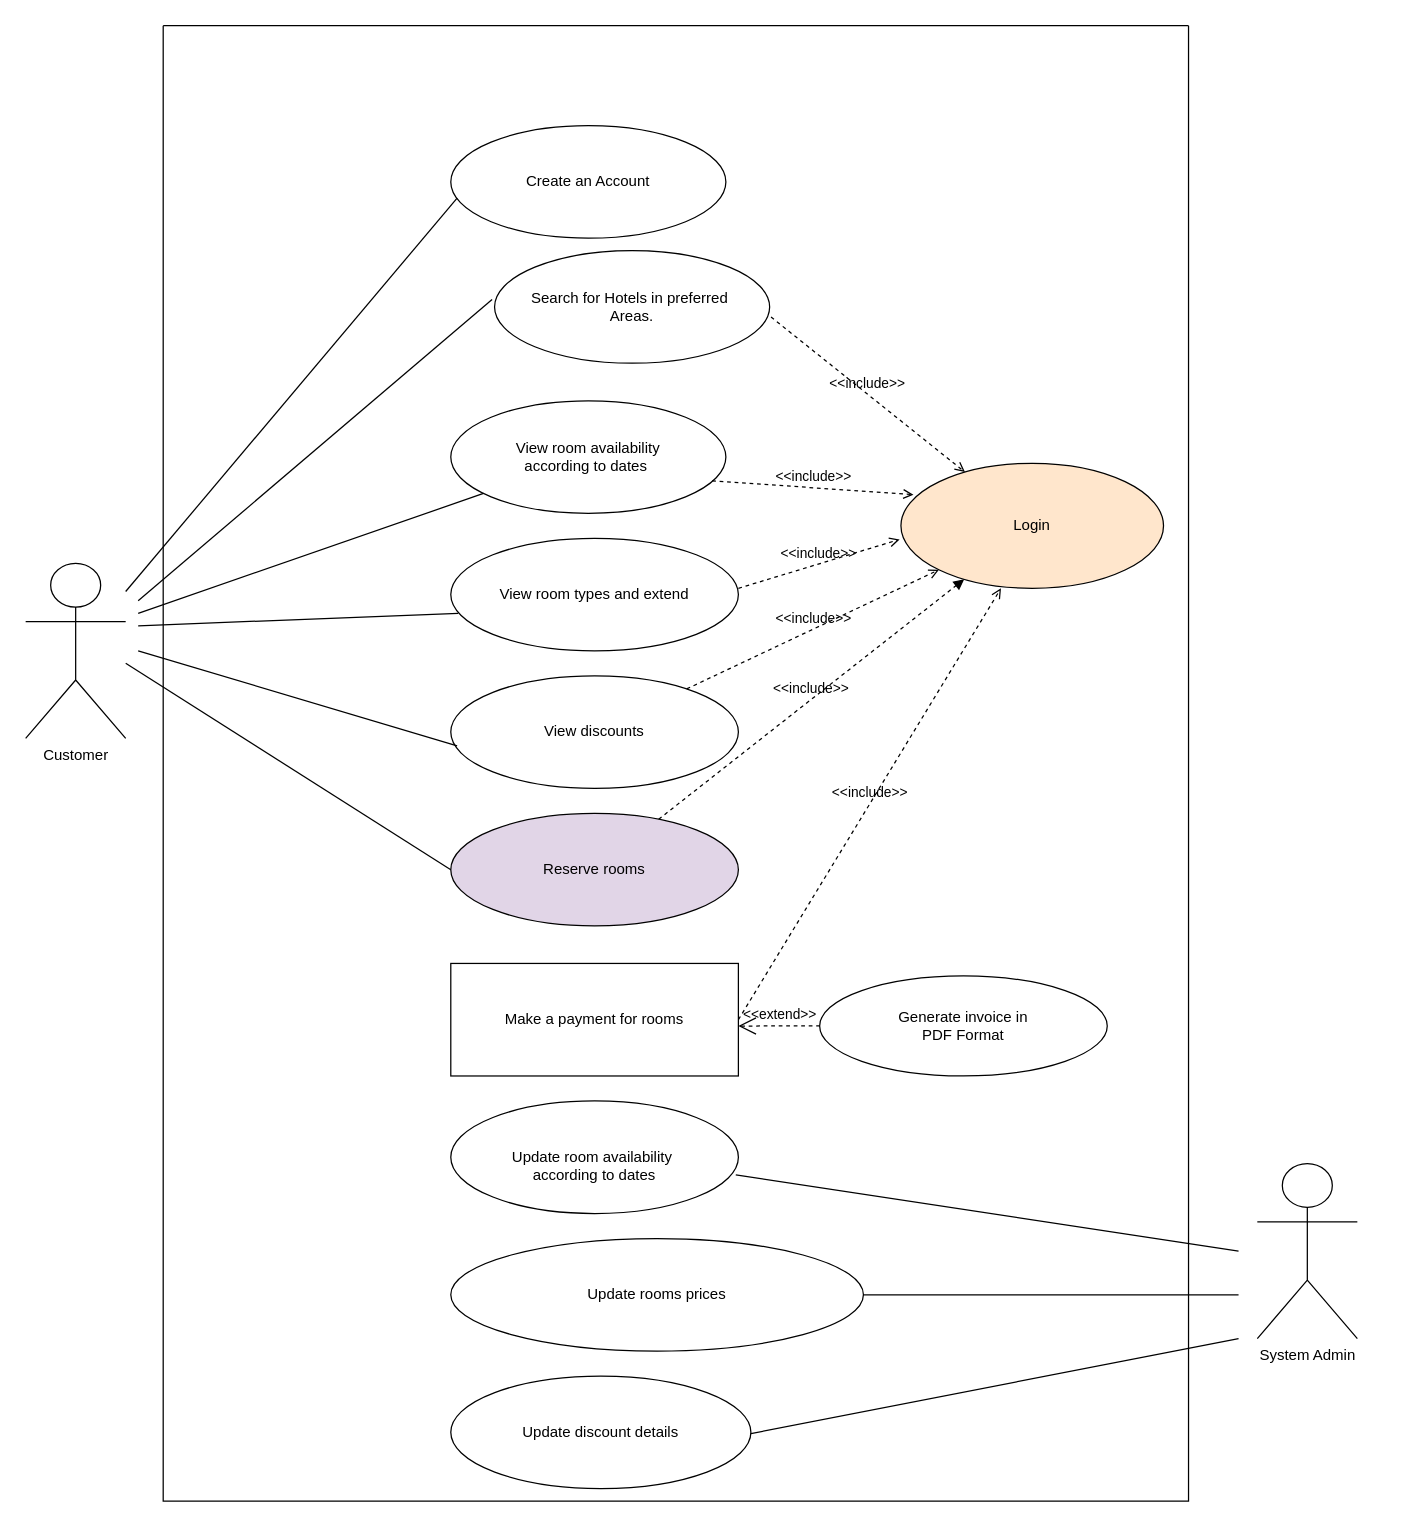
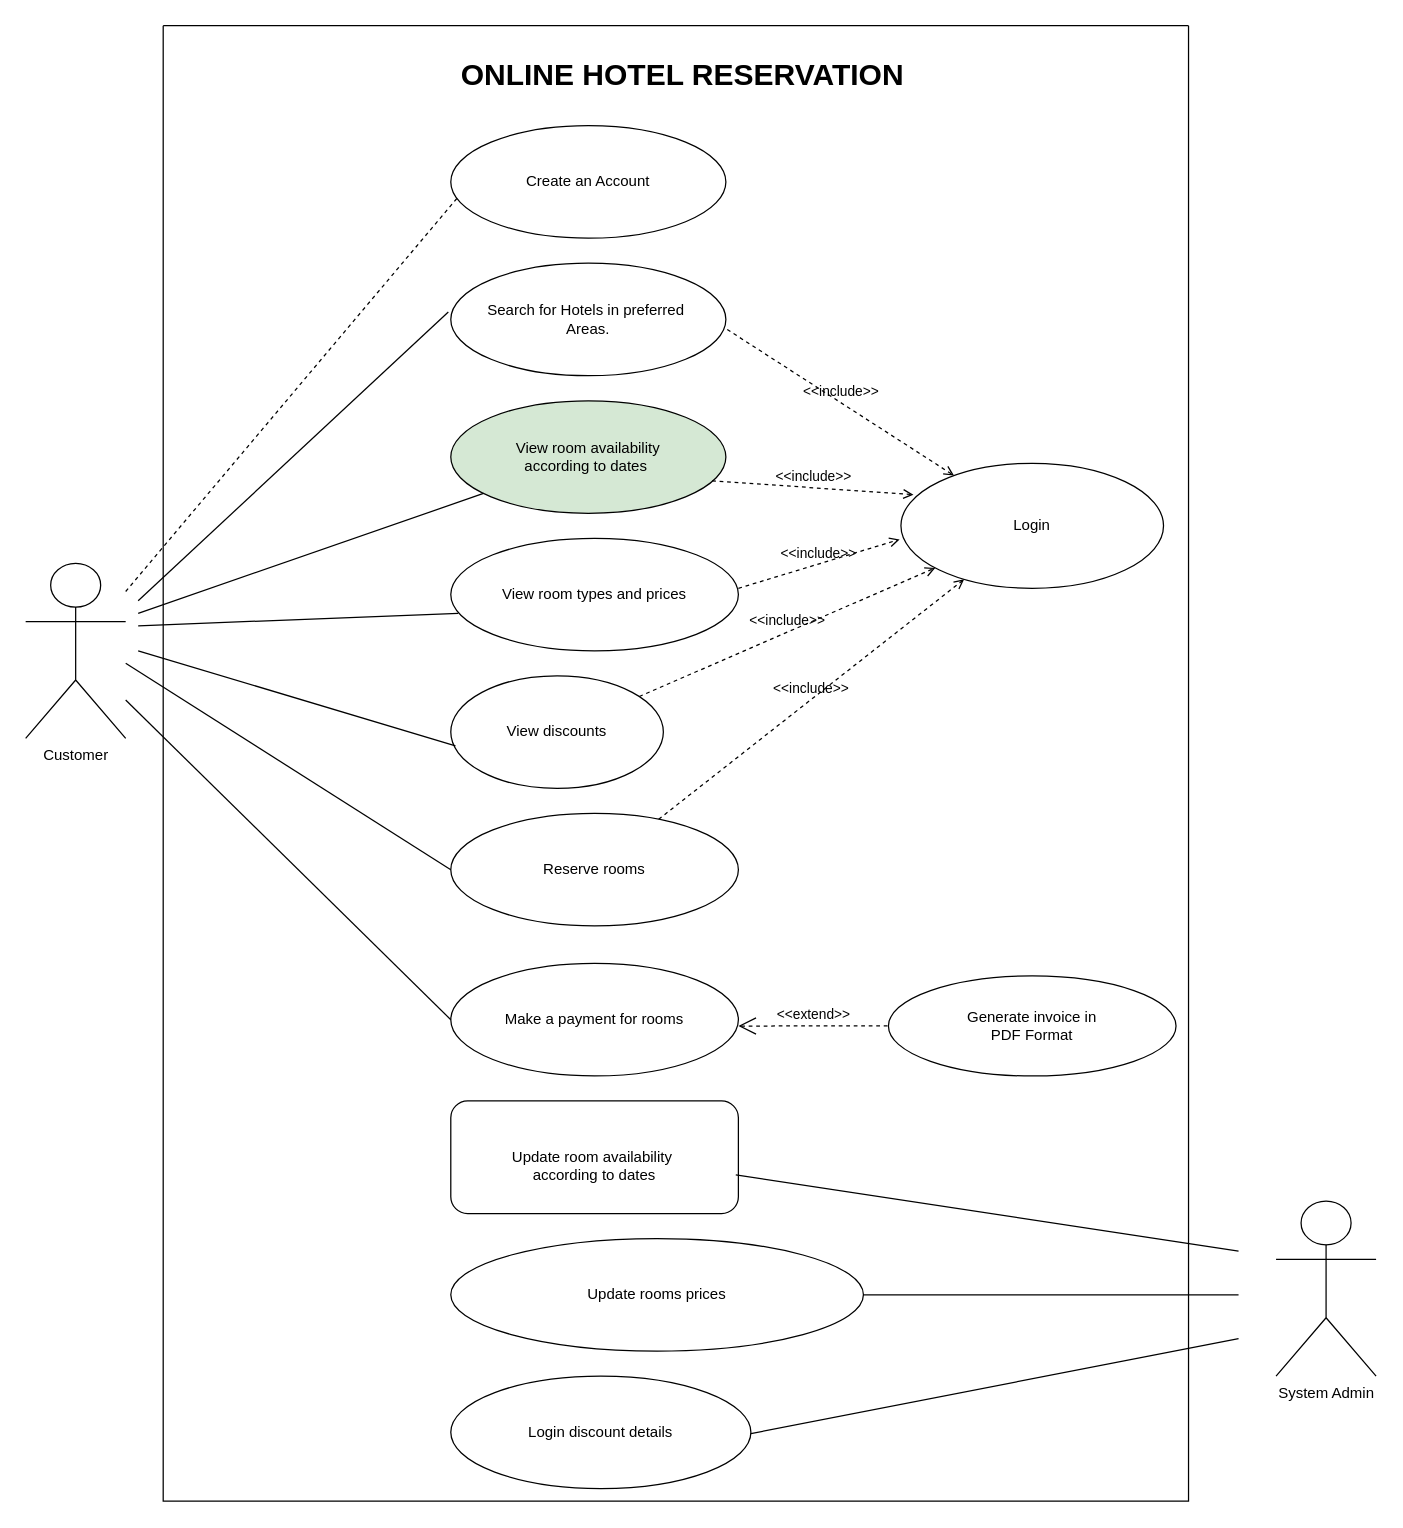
  <mxCell id="0" />
  <mxCell id="1" parent="0" />
  <mxCell id="2" value="Customer" style="shape=umlActor;html=1;verticalLabelPosition=bottom;verticalAlign=top;align=center;" vertex="1" parent="1"><mxGeometry x="20" y="450" width="80" height="140" as="geometry" /></mxCell>
  <mxCell id="3" value="Create an Account" style="ellipse;whiteSpace=wrap;html=1;" vertex="1" parent="1"><mxGeometry x="360" y="100" width="220" height="90" as="geometry" /></mxCell>
- <mxCell id="4" value="Search for Hotels in preferred&amp;nbsp;&lt;div&gt;Areas.&lt;/div&gt;" style="ellipse;whiteSpace=wrap;html=1;" vertex="1" parent="1"><mxGeometry x="395" y="200" width="220" height="90" as="geometry" /></mxCell>
- <mxCell id="5" value="View room availability&lt;div&gt;according to dates&amp;nbsp;&lt;/div&gt;" style="ellipse;whiteSpace=wrap;html=1;" vertex="1" parent="1"><mxGeometry x="360" y="320" width="220" height="90" as="geometry" /></mxCell>
- <mxCell id="6" value="View room types and extend" style="ellipse;whiteSpace=wrap;html=1;" vertex="1" parent="1"><mxGeometry x="360" y="430" width="230" height="90" as="geometry" /></mxCell>
- <mxCell id="7" value="View discounts" style="ellipse;whiteSpace=wrap;html=1;" vertex="1" parent="1"><mxGeometry x="360" y="540" width="230" height="90" as="geometry" /></mxCell>
- <mxCell id="8" value="Reserve rooms" style="ellipse;whiteSpace=wrap;html=1;fillColor=#e1d5e7;" vertex="1" parent="1"><mxGeometry x="360" y="650" width="230" height="90" as="geometry" /></mxCell>
- <mxCell id="9" value="Make a payment for rooms" style="whiteSpace=wrap;html=1;rounded=0;" vertex="1" parent="1"><mxGeometry x="360" y="770" width="230" height="90" as="geometry" /></mxCell>
- <mxCell id="10" value="&lt;div&gt;&lt;br&gt;&lt;/div&gt;&lt;div&gt;Update room availability&amp;nbsp;&lt;/div&gt;&lt;div&gt;according to dates&lt;/div&gt;" style="ellipse;whiteSpace=wrap;html=1;" vertex="1" parent="1"><mxGeometry x="360" y="880" width="230" height="90" as="geometry" /></mxCell>
+ <mxCell id="4" value="Search for Hotels in preferred&amp;nbsp;&lt;div&gt;Areas.&lt;/div&gt;" style="ellipse;whiteSpace=wrap;html=1;" vertex="1" parent="1"><mxGeometry x="360" y="210" width="220" height="90" as="geometry" /></mxCell>
+ <mxCell id="5" value="View room availability&lt;div&gt;according to dates&amp;nbsp;&lt;/div&gt;" style="ellipse;whiteSpace=wrap;html=1;fillColor=#d5e8d4;" vertex="1" parent="1"><mxGeometry x="360" y="320" width="220" height="90" as="geometry" /></mxCell>
+ <mxCell id="6" value="View room types and prices" style="ellipse;whiteSpace=wrap;html=1;" vertex="1" parent="1"><mxGeometry x="360" y="430" width="230" height="90" as="geometry" /></mxCell>
+ <mxCell id="7" value="View discounts" style="ellipse;whiteSpace=wrap;html=1;" vertex="1" parent="1"><mxGeometry x="360" y="540" width="170" height="90" as="geometry" /></mxCell>
+ <mxCell id="8" value="Reserve rooms" style="ellipse;whiteSpace=wrap;html=1;" vertex="1" parent="1"><mxGeometry x="360" y="650" width="230" height="90" as="geometry" /></mxCell>
+ <mxCell id="9" value="Make a payment for rooms" style="ellipse;whiteSpace=wrap;html=1;" vertex="1" parent="1"><mxGeometry x="360" y="770" width="230" height="90" as="geometry" /></mxCell>
+ <mxCell id="10" value="&lt;div&gt;&lt;br&gt;&lt;/div&gt;&lt;div&gt;Update room availability&amp;nbsp;&lt;/div&gt;&lt;div&gt;according to dates&lt;/div&gt;" style="whiteSpace=wrap;html=1;rounded=1;" vertex="1" parent="1"><mxGeometry x="360" y="880" width="230" height="90" as="geometry" /></mxCell>
  <mxCell id="11" value="Update rooms prices" style="ellipse;whiteSpace=wrap;html=1;" vertex="1" parent="1"><mxGeometry x="360" y="990" width="330" height="90" as="geometry" /></mxCell>
- <mxCell id="12" value="Update discount details" style="ellipse;whiteSpace=wrap;html=1;" vertex="1" parent="1"><mxGeometry x="360" y="1100" width="240" height="90" as="geometry" /></mxCell>
- <mxCell id="13" value="System Admin" style="shape=umlActor;html=1;verticalLabelPosition=bottom;verticalAlign=top;align=center;" vertex="1" parent="1"><mxGeometry x="1005" y="930" width="80" height="140" as="geometry" /></mxCell>
- <mxCell id="14" value="Login" style="ellipse;whiteSpace=wrap;html=1;fillColor=#ffe6cc;" vertex="1" parent="1"><mxGeometry x="720" y="370" width="210" height="100" as="geometry" /></mxCell>
- <mxCell id="15" value="Generate invoice in&lt;div&gt;PDF Format&lt;/div&gt;" style="ellipse;whiteSpace=wrap;html=1;" vertex="1" parent="1"><mxGeometry x="655" y="780" width="230" height="80" as="geometry" /></mxCell>
- <mxCell id="16" value="" style="edgeStyle=none;html=1;endArrow=none;verticalAlign=bottom;rounded=0;entryX=0.023;entryY=0.644;entryDx=0;entryDy=0;entryPerimeter=0;" edge="1" parent="1" source="2" target="3"><mxGeometry width="160" relative="1" as="geometry"><mxPoint x="100" y="440" as="sourcePoint" /><mxPoint x="570" y="340" as="targetPoint" /></mxGeometry></mxCell>
+ <mxCell id="12" value="Login discount details" style="ellipse;whiteSpace=wrap;html=1;" vertex="1" parent="1"><mxGeometry x="360" y="1100" width="240" height="90" as="geometry" /></mxCell>
+ <mxCell id="13" value="System Admin" style="shape=umlActor;html=1;verticalLabelPosition=bottom;verticalAlign=top;align=center;" vertex="1" parent="1"><mxGeometry x="1020" y="960" width="80" height="140" as="geometry" /></mxCell>
+ <mxCell id="14" value="Login" style="ellipse;whiteSpace=wrap;html=1;" vertex="1" parent="1"><mxGeometry x="720" y="370" width="210" height="100" as="geometry" /></mxCell>
+ <mxCell id="15" value="Generate invoice in&lt;div&gt;PDF Format&lt;/div&gt;" style="ellipse;whiteSpace=wrap;html=1;" vertex="1" parent="1"><mxGeometry x="710" y="780" width="230" height="80" as="geometry" /></mxCell>
+ <mxCell id="16" value="" style="edgeStyle=none;html=1;endArrow=none;verticalAlign=bottom;rounded=0;entryX=0.023;entryY=0.644;entryDx=0;entryDy=0;entryPerimeter=0;dashed=1;" edge="1" parent="1" source="2" target="3"><mxGeometry width="160" relative="1" as="geometry"><mxPoint x="100" y="440" as="sourcePoint" /><mxPoint x="570" y="340" as="targetPoint" /></mxGeometry></mxCell>
  <mxCell id="17" value="" style="edgeStyle=none;html=1;endArrow=none;verticalAlign=bottom;rounded=0;entryX=-0.009;entryY=0.433;entryDx=0;entryDy=0;entryPerimeter=0;" edge="1" parent="1" target="4"><mxGeometry width="160" relative="1" as="geometry"><mxPoint x="110" y="480" as="sourcePoint" /><mxPoint x="365" y="190.04" as="targetPoint" /></mxGeometry></mxCell>
  <mxCell id="18" value="" style="edgeStyle=none;html=1;endArrow=none;verticalAlign=bottom;rounded=0;" edge="1" parent="1" target="5"><mxGeometry width="160" relative="1" as="geometry"><mxPoint x="110" y="490" as="sourcePoint" /><mxPoint x="358" y="280.03" as="targetPoint" /></mxGeometry></mxCell>
  <mxCell id="19" value="" style="edgeStyle=none;html=1;endArrow=none;verticalAlign=bottom;rounded=0;entryX=0.026;entryY=0.667;entryDx=0;entryDy=0;entryPerimeter=0;" edge="1" parent="1" target="6"><mxGeometry width="160" relative="1" as="geometry"><mxPoint x="110" y="500" as="sourcePoint" /><mxPoint x="394" y="429.55" as="targetPoint" /></mxGeometry></mxCell>
  <mxCell id="20" value="" style="edgeStyle=none;html=1;endArrow=none;verticalAlign=bottom;rounded=0;entryX=0.022;entryY=0.622;entryDx=0;entryDy=0;entryPerimeter=0;" edge="1" parent="1" target="7"><mxGeometry width="160" relative="1" as="geometry"><mxPoint x="110" y="520" as="sourcePoint" /><mxPoint x="366" y="529.97" as="targetPoint" /></mxGeometry></mxCell>
  <mxCell id="21" value="" style="edgeStyle=none;html=1;endArrow=none;verticalAlign=bottom;rounded=0;entryX=0;entryY=0.5;entryDx=0;entryDy=0;" edge="1" parent="1" target="8"><mxGeometry width="160" relative="1" as="geometry"><mxPoint x="100" y="530" as="sourcePoint" /><mxPoint x="365" y="645.94" as="targetPoint" /></mxGeometry></mxCell>
+ <mxCell id="22" value="" style="edgeStyle=none;html=1;endArrow=none;verticalAlign=bottom;rounded=0;entryX=0;entryY=0.5;entryDx=0;entryDy=0;" edge="1" parent="1" source="2" target="9"><mxGeometry width="160" relative="1" as="geometry"><mxPoint x="100" y="599.67" as="sourcePoint" /><mxPoint x="360" y="751.67" as="targetPoint" /></mxGeometry></mxCell>
  <mxCell id="23" value="" style="edgeStyle=none;html=1;endArrow=none;verticalAlign=bottom;rounded=0;exitX=0.991;exitY=0.656;exitDx=0;exitDy=0;exitPerimeter=0;" edge="1" parent="1" source="10"><mxGeometry width="160" relative="1" as="geometry"><mxPoint x="400" y="1000" as="sourcePoint" /><mxPoint x="990" y="1000" as="targetPoint" /></mxGeometry></mxCell>
  <mxCell id="24" value="" style="edgeStyle=none;html=1;endArrow=none;verticalAlign=bottom;rounded=0;exitX=1;exitY=0.5;exitDx=0;exitDy=0;" edge="1" parent="1" source="11"><mxGeometry width="160" relative="1" as="geometry"><mxPoint x="590" y="1020" as="sourcePoint" /><mxPoint x="990" y="1035" as="targetPoint" /></mxGeometry></mxCell>
  <mxCell id="25" value="" style="edgeStyle=none;html=1;endArrow=none;verticalAlign=bottom;rounded=0;exitX=1.004;exitY=0.4;exitDx=0;exitDy=0;exitPerimeter=0;" edge="1" parent="1"><mxGeometry width="160" relative="1" as="geometry"><mxPoint x="600" y="1146" as="sourcePoint" /><mxPoint x="990" y="1070" as="targetPoint" /></mxGeometry></mxCell>
  <mxCell id="26" value="&amp;lt;&amp;lt;include&amp;gt;&amp;gt;" style="edgeStyle=none;html=1;endArrow=open;verticalAlign=bottom;dashed=1;labelBackgroundColor=none;rounded=0;exitX=1.005;exitY=0.589;exitDx=0;exitDy=0;exitPerimeter=0;" edge="1" parent="1" source="4" target="14"><mxGeometry width="160" relative="1" as="geometry"><mxPoint x="400" y="500" as="sourcePoint" /><mxPoint x="560" y="500" as="targetPoint" /><Array as="points" /></mxGeometry></mxCell>
  <mxCell id="27" value="&amp;lt;&amp;lt;include&amp;gt;&amp;gt;" style="edgeStyle=none;html=1;endArrow=open;verticalAlign=bottom;dashed=1;labelBackgroundColor=none;rounded=0;exitX=0.95;exitY=0.711;exitDx=0;exitDy=0;exitPerimeter=0;" edge="1" parent="1" source="5"><mxGeometry width="160" relative="1" as="geometry"><mxPoint x="582.46" y="378" as="sourcePoint" /><mxPoint x="730.004" y="395.138" as="targetPoint" /><Array as="points" /></mxGeometry></mxCell>
  <mxCell id="28" value="&amp;lt;&amp;lt;include&amp;gt;&amp;gt;" style="edgeStyle=none;html=1;endArrow=open;verticalAlign=bottom;dashed=1;labelBackgroundColor=none;rounded=0;entryX=-0.005;entryY=0.609;entryDx=0;entryDy=0;entryPerimeter=0;" edge="1" parent="1" target="14"><mxGeometry width="160" relative="1" as="geometry"><mxPoint x="590" y="470" as="sourcePoint" /><mxPoint x="730.004" y="461.148" as="targetPoint" /><Array as="points" /></mxGeometry></mxCell>
  <mxCell id="29" value="&amp;lt;&amp;lt;include&amp;gt;&amp;gt;" style="edgeStyle=none;html=1;endArrow=open;verticalAlign=bottom;dashed=1;labelBackgroundColor=none;rounded=0;" edge="1" parent="1" source="7" target="14"><mxGeometry width="160" relative="1" as="geometry"><mxPoint x="590" y="533.01" as="sourcePoint" /><mxPoint x="719" y="490.01" as="targetPoint" /><Array as="points" /></mxGeometry></mxCell>
- <mxCell id="30" value="&amp;lt;&amp;lt;include&amp;gt;&amp;gt;" style="edgeStyle=none;html=1;endArrow=block;verticalAlign=bottom;dashed=1;labelBackgroundColor=none;rounded=0;" edge="1" parent="1" source="8" target="14"><mxGeometry width="160" relative="1" as="geometry"><mxPoint x="547" y="627.6" as="sourcePoint" /><mxPoint x="748" y="529.6" as="targetPoint" /><Array as="points" /></mxGeometry></mxCell>
- <mxCell id="31" value="&amp;lt;&amp;lt;include&amp;gt;&amp;gt;" style="edgeStyle=none;html=1;endArrow=open;verticalAlign=bottom;dashed=1;labelBackgroundColor=none;rounded=0;entryX=0.381;entryY=1;entryDx=0;entryDy=0;entryPerimeter=0;exitX=1;exitY=0.5;exitDx=0;exitDy=0;" edge="1" parent="1" source="9" target="14"><mxGeometry width="160" relative="1" as="geometry"><mxPoint x="526" y="713.99" as="sourcePoint" /><mxPoint x="767" y="519.99" as="targetPoint" /><Array as="points" /></mxGeometry></mxCell>
+ <mxCell id="30" value="&amp;lt;&amp;lt;include&amp;gt;&amp;gt;" style="edgeStyle=none;html=1;endArrow=open;verticalAlign=bottom;dashed=1;labelBackgroundColor=none;rounded=0;" edge="1" parent="1" source="8" target="14"><mxGeometry width="160" relative="1" as="geometry"><mxPoint x="547" y="627.6" as="sourcePoint" /><mxPoint x="748" y="529.6" as="targetPoint" /><Array as="points" /></mxGeometry></mxCell>
  <mxCell id="32" value="&amp;lt;&amp;lt;extend&amp;gt;&amp;gt;" style="edgeStyle=none;html=1;startArrow=open;endArrow=none;startSize=12;verticalAlign=bottom;dashed=1;labelBackgroundColor=none;rounded=0;entryX=0;entryY=0.5;entryDx=0;entryDy=0;exitX=1;exitY=0.556;exitDx=0;exitDy=0;exitPerimeter=0;" edge="1" parent="1" source="9" target="15"><mxGeometry width="160" relative="1" as="geometry"><mxPoint x="600" y="820" as="sourcePoint" /><mxPoint x="550" y="890" as="targetPoint" /></mxGeometry></mxCell>
  <mxCell id="33" value="" style="swimlane;startSize=0;" vertex="1" parent="1"><mxGeometry x="130" width="820" height="1180" as="geometry" y="20" /></mxCell>
+ <mxCell id="34" value="ONLINE HOTEL RESERVATION" style="text;strokeColor=none;fillColor=none;html=1;fontSize=24;fontStyle=1;verticalAlign=middle;align=center;" vertex="1" parent="33"><mxGeometry x="200" y="20" width="430" height="40" as="geometry" /></mxCell>
